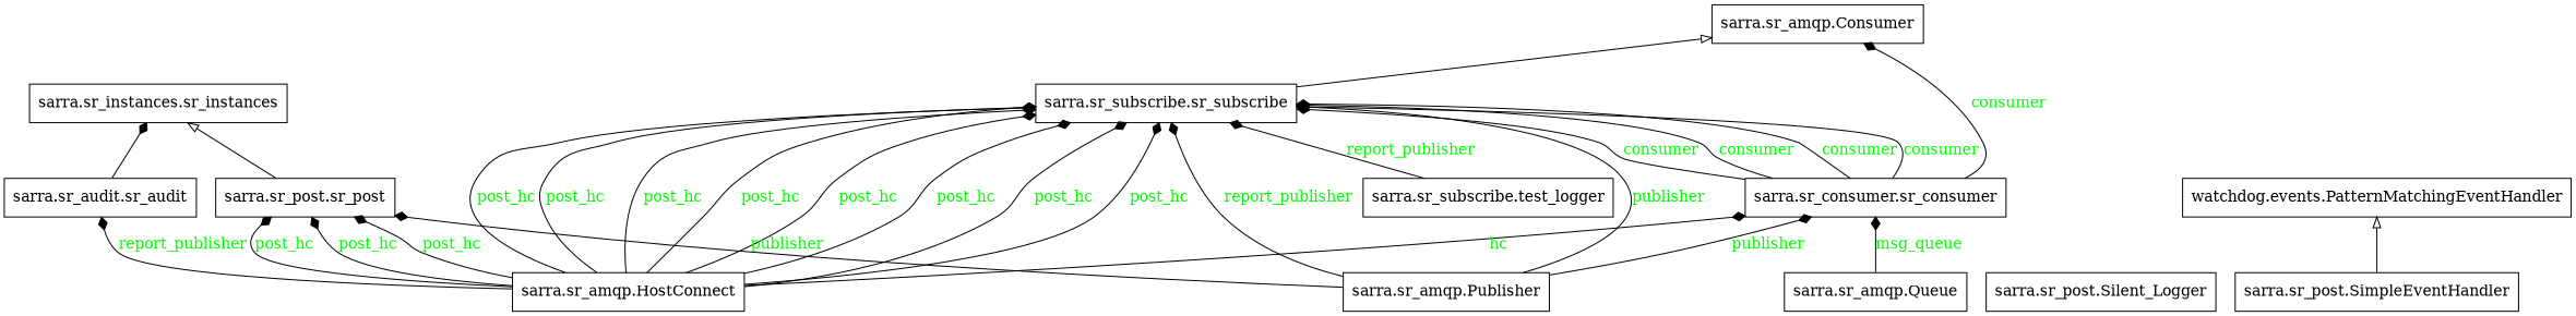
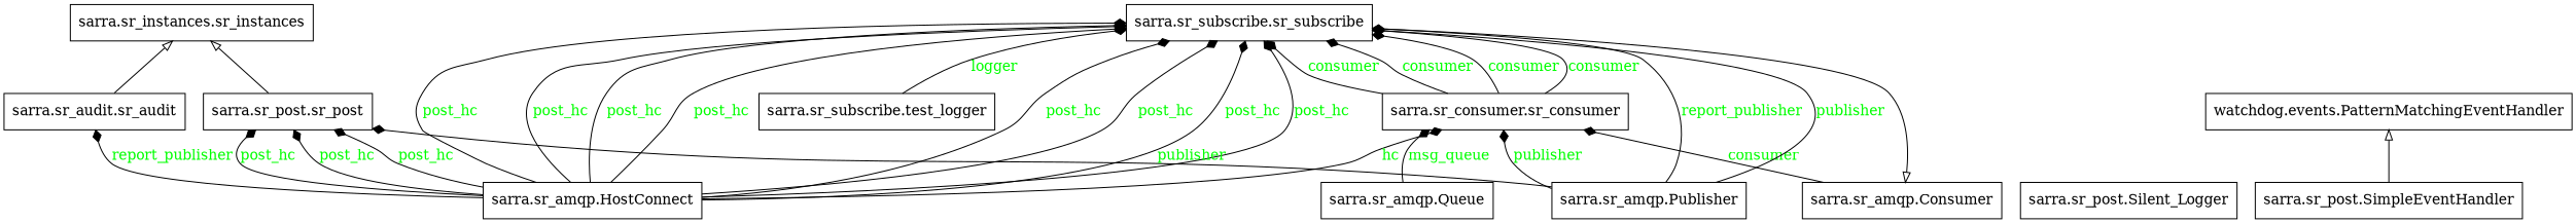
  digraph {
    rankdir=BT
    node [shape=record]
    edge [arrowhead=diamond arrowtail=none fontcolor=green style=solid]
    n1 [label="sarra.sr_amqp.Consumer"]
    n2 [label="sarra.sr_consumer.sr_consumer"]
    n3 [label="sarra.sr_subscribe.sr_subscribe"]
    n4 [label="sarra.sr_amqp.HostConnect"]
    n5 [label="sarra.sr_audit.sr_audit"]
    n6 [label="sarra.sr_post.sr_post"]
    n7 [label="sarra.sr_instances.sr_instances"]
    n8 [label="sarra.sr_amqp.Publisher"]
    n9 [label="sarra.sr_amqp.Queue"]
    n10 [label="sarra.sr_post.Silent_Logger"]
    n11 [label="sarra.sr_post.SimpleEventHandler"]
    n12 [label="watchdog.events.PatternMatchingEventHandler"]
    n13 [label="sarra.sr_subscribe.test_logger"]
-   n2 -> n1 [label=consumer]
+   n1 -> n2 [label=consumer]
    n2 -> n3 [label=consumer]
    n2 -> n3 [label=consumer]
    n2 -> n3 [label=consumer]
    n2 -> n3 [label=consumer]
    n3 -> n1 [arrowhead=empty fontcolor="" style=""]
    n4 -> n2 [label=hc]
    n4 -> n3 [label=post_hc]
    n4 -> n3 [label=post_hc]
    n4 -> n3 [label=post_hc]
    n4 -> n3 [label=post_hc]
    n4 -> n3 [label=post_hc]
    n4 -> n3 [label=post_hc]
    n4 -> n3 [label=post_hc]
    n4 -> n3 [label=post_hc]
    n4 -> n5 [label=report_publisher]
    n4 -> n6 [label=post_hc]
    n4 -> n6 [label=post_hc]
    n4 -> n6 [label=post_hc]
-   n5 -> n7 [fontcolor="" style=""]
+   n5 -> n7 [arrowhead=empty fontcolor="" style=""]
    n6 -> n7 [arrowhead=empty fontcolor="" style=""]
    n8 -> n2 [label=publisher]
    n8 -> n3 [label=report_publisher]
    n8 -> n3 [label=publisher]
    n8 -> n6 [label=publisher]
    n9 -> n2 [label=msg_queue]
    n11 -> n12 [arrowhead=empty fontcolor="" style=""]
-   n13 -> n3 [label=report_publisher]
+   n13 -> n3 [label=logger]
  }
